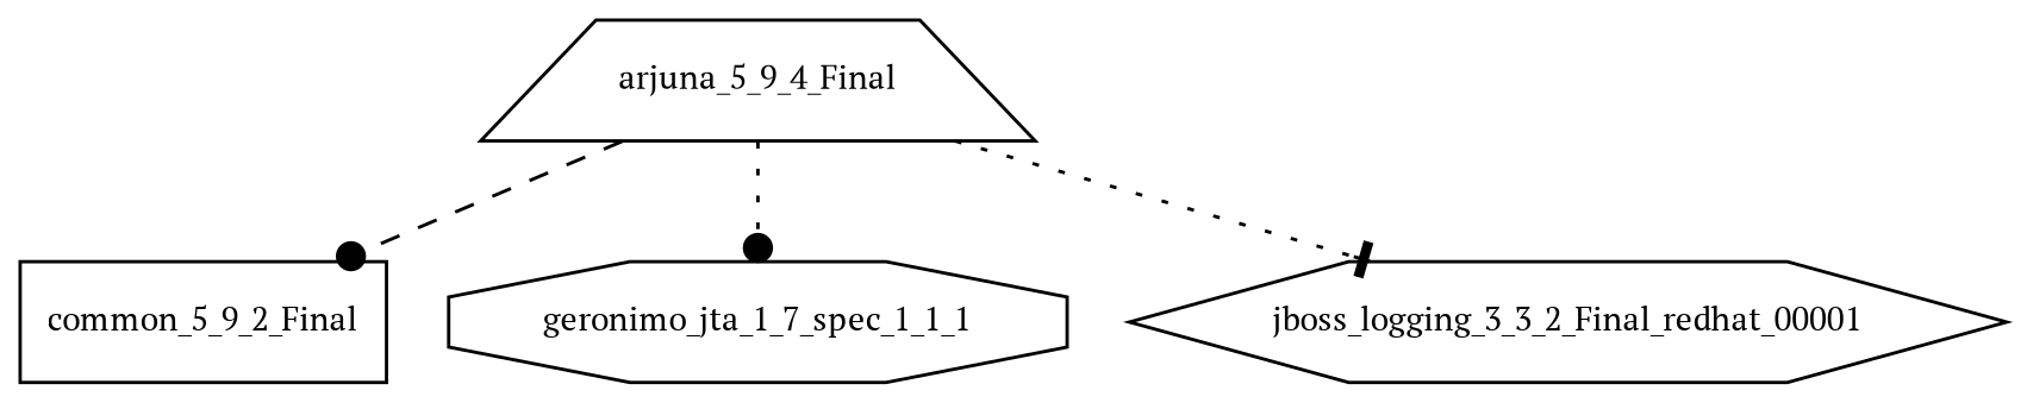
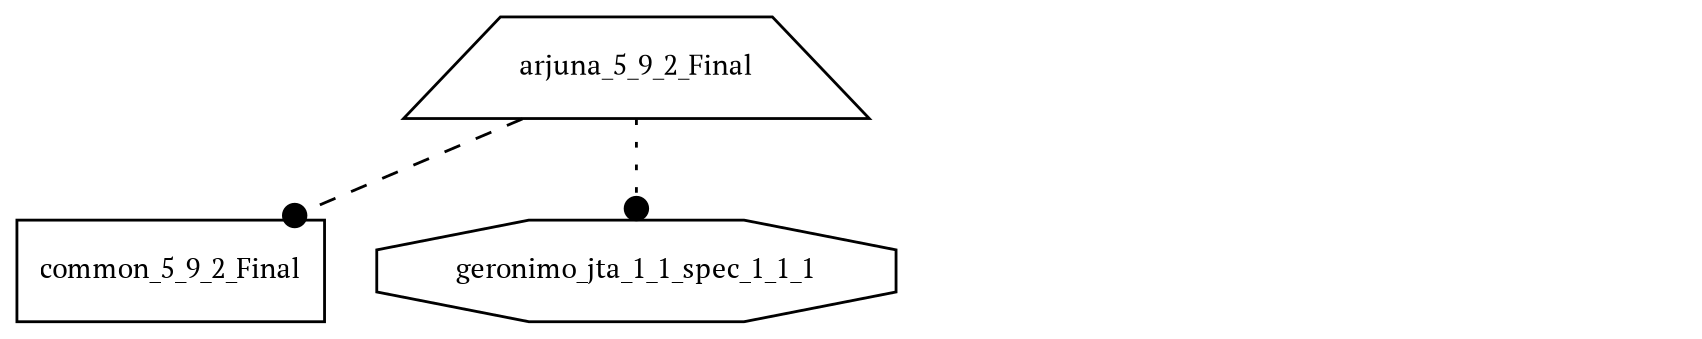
  digraph {
    fontname="PT Serif"
    node [fontname="PT Serif" fontsize=10.0]
    edge [arrowhead=dot fontname="PT Serif" style=dotted]
-   arjuna_5_9_2_Final [shape=trapezium label=arjuna_5_9_4_Final]
+   arjuna_5_9_2_Final [shape=trapezium]
    common_5_9_2_Final [shape=box]
-   geronimo_jta_1_1_spec_1_1_1 [shape=octagon label=geronimo_jta_1_7_spec_1_1_1]
-   jboss_logging_3_3_2_Final_redhat_00001 [shape=hexagon]
+   geronimo_jta_1_1_spec_1_1_1 [shape=octagon]
    arjuna_5_9_2_Final -> common_5_9_2_Final [style=dashed]
    arjuna_5_9_2_Final -> geronimo_jta_1_1_spec_1_1_1
-   arjuna_5_9_2_Final -> jboss_logging_3_3_2_Final_redhat_00001 [arrowhead=tee]
  }
